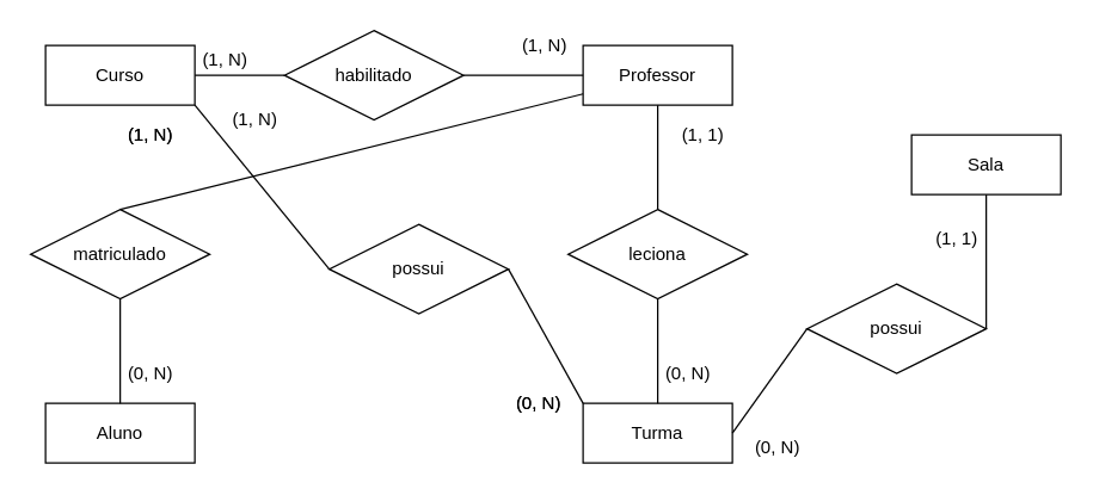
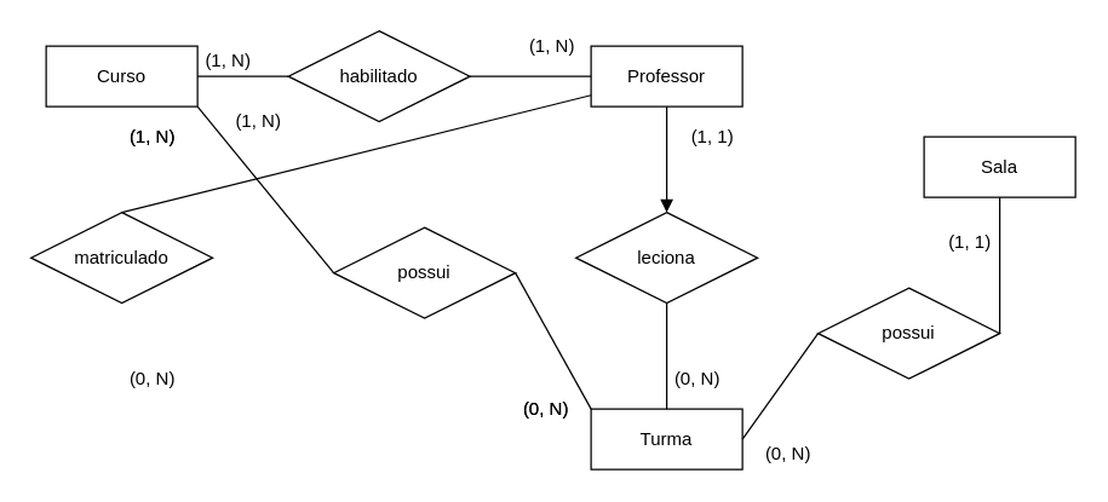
  <mxCell id="0" />
  <mxCell id="1" parent="0" />
  <mxCell id="2" value="" style="endArrow=none;html=1;rounded=0;exitX=1;exitY=1;exitDx=0;exitDy=0;entryX=0;entryY=0.5;entryDx=0;entryDy=0;" edge="1" parent="1" source="4" target="10"><mxGeometry relative="1" as="geometry"><mxPoint x="90" y="-160.5" as="sourcePoint" /><mxPoint x="250" y="-160.5" as="targetPoint" /></mxGeometry></mxCell>
- <mxCell id="3" value="Aluno" style="whiteSpace=wrap;html=1;align=center;" vertex="1" parent="1"><mxGeometry x="30" y="270" width="100" height="40" as="geometry" /></mxCell>
  <mxCell id="4" value="Curso" style="whiteSpace=wrap;html=1;align=center;" vertex="1" parent="1"><mxGeometry x="30" y="30" width="100" height="40" as="geometry" /></mxCell>
  <mxCell id="5" value="Professor" style="whiteSpace=wrap;html=1;align=center;" vertex="1" parent="1"><mxGeometry x="390" y="30" width="100" height="40" as="geometry" /></mxCell>
  <mxCell id="6" value="Turma" style="whiteSpace=wrap;html=1;align=center;" vertex="1" parent="1"><mxGeometry x="390" y="270" width="100" height="40" as="geometry" /></mxCell>
  <mxCell id="7" value="Sala" style="whiteSpace=wrap;html=1;align=center;" vertex="1" parent="1"><mxGeometry x="610" y="90" width="100" height="40" as="geometry" /></mxCell>
  <mxCell id="8" value="matriculado" style="shape=rhombus;perimeter=rhombusPerimeter;whiteSpace=wrap;html=1;align=center;" vertex="1" parent="1"><mxGeometry x="20" y="140" width="120" height="60" as="geometry" /></mxCell>
  <mxCell id="9" value="habilitado" style="shape=rhombus;perimeter=rhombusPerimeter;whiteSpace=wrap;html=1;align=center;" vertex="1" parent="1"><mxGeometry x="190" y="20" width="120" height="60" as="geometry" /></mxCell>
  <mxCell id="10" value="possui" style="shape=rhombus;perimeter=rhombusPerimeter;whiteSpace=wrap;html=1;align=center;" vertex="1" parent="1"><mxGeometry x="220" y="150" width="120" height="60" as="geometry" /></mxCell>
- <mxCell id="11" value="" style="endArrow=none;html=1;rounded=0;" edge="1" parent="1" source="3" target="8"><mxGeometry relative="1" as="geometry"><mxPoint x="90" y="-160.5" as="sourcePoint" /><mxPoint x="250" y="-160.5" as="targetPoint" /></mxGeometry></mxCell>
  <mxCell id="12" value="" style="endArrow=none;html=1;rounded=0;exitX=0.5;exitY=0;exitDx=0;exitDy=0;" edge="1" parent="1" source="8" target="5"><mxGeometry relative="1" as="geometry"><mxPoint x="100" y="-150.5" as="sourcePoint" /><mxPoint x="260" y="-150.5" as="targetPoint" /></mxGeometry></mxCell>
  <mxCell id="13" value="" style="endArrow=none;html=1;rounded=0;exitX=1;exitY=0.5;exitDx=0;exitDy=0;entryX=0;entryY=0.5;entryDx=0;entryDy=0;" edge="1" parent="1" source="4" target="9"><mxGeometry relative="1" as="geometry"><mxPoint x="110" y="-140.5" as="sourcePoint" /><mxPoint x="270" y="-140.5" as="targetPoint" /></mxGeometry></mxCell>
  <mxCell id="14" value="" style="endArrow=none;html=1;rounded=0;entryX=0;entryY=0.5;entryDx=0;entryDy=0;exitX=1;exitY=0.5;exitDx=0;exitDy=0;" edge="1" parent="1" source="9" target="5"><mxGeometry relative="1" as="geometry"><mxPoint x="120" y="-130.5" as="sourcePoint" /><mxPoint x="280" y="-130.5" as="targetPoint" /></mxGeometry></mxCell>
  <mxCell id="15" value="" style="endArrow=none;html=1;rounded=0;exitX=1;exitY=0.5;exitDx=0;exitDy=0;entryX=0;entryY=0;entryDx=0;entryDy=0;" edge="1" parent="1" source="10" target="6"><mxGeometry relative="1" as="geometry"><mxPoint x="130" y="70" as="sourcePoint" /><mxPoint x="240" y="170" as="targetPoint" /></mxGeometry></mxCell>
  <mxCell id="16" value="possui" style="shape=rhombus;perimeter=rhombusPerimeter;whiteSpace=wrap;html=1;align=center;" vertex="1" parent="1"><mxGeometry x="540" y="190" width="120" height="60" as="geometry" /></mxCell>
  <mxCell id="17" value="" style="endArrow=none;html=1;rounded=0;exitX=0;exitY=0.5;exitDx=0;exitDy=0;entryX=1;entryY=0.5;entryDx=0;entryDy=0;" edge="1" parent="1" source="16" target="6"><mxGeometry relative="1" as="geometry"><mxPoint x="340" y="180" as="sourcePoint" /><mxPoint x="390" y="270" as="targetPoint" /></mxGeometry></mxCell>
  <mxCell id="18" value="" style="endArrow=none;html=1;rounded=0;exitX=0.5;exitY=1;exitDx=0;exitDy=0;entryX=1;entryY=0.5;entryDx=0;entryDy=0;" edge="1" parent="1" source="7" target="16"><mxGeometry relative="1" as="geometry"><mxPoint x="350" y="190" as="sourcePoint" /><mxPoint x="620" y="190" as="targetPoint" /></mxGeometry></mxCell>
  <mxCell id="19" value="leciona" style="shape=rhombus;perimeter=rhombusPerimeter;whiteSpace=wrap;html=1;align=center;" vertex="1" parent="1"><mxGeometry x="380" y="140" width="120" height="60" as="geometry" /></mxCell>
  <mxCell id="20" value="" style="endArrow=none;html=1;rounded=0;exitX=0.5;exitY=1;exitDx=0;exitDy=0;entryX=0.5;entryY=0;entryDx=0;entryDy=0;" edge="1" parent="1" source="19" target="6"><mxGeometry relative="1" as="geometry"><mxPoint x="340" y="180" as="sourcePoint" /><mxPoint x="390" y="270" as="targetPoint" /></mxGeometry></mxCell>
- <mxCell id="21" value="" style="endArrow=none;html=1;rounded=0;exitX=0.5;exitY=1;exitDx=0;exitDy=0;" edge="1" parent="1" source="5" target="19"><mxGeometry relative="1" as="geometry"><mxPoint x="350" y="190" as="sourcePoint" /><mxPoint x="400" y="280" as="targetPoint" /></mxGeometry></mxCell>
+ <mxCell id="21" value="" style="endArrow=block;html=1;rounded=0;exitX=0.5;exitY=1;exitDx=0;exitDy=0;" edge="1" parent="1" source="5" target="19"><mxGeometry relative="1" as="geometry"><mxPoint x="350" y="190" as="sourcePoint" /><mxPoint x="400" y="280" as="targetPoint" /></mxGeometry></mxCell>
  <mxCell id="22" value="(0, N)" style="text;html=1;align=center;verticalAlign=middle;resizable=0;points=[];autosize=1;" vertex="1" parent="1"><mxGeometry x="80" y="240" width="40" height="20" as="geometry" /></mxCell>
  <mxCell id="23" value="(1, N)" style="text;html=1;align=center;verticalAlign=middle;resizable=0;points=[];autosize=1;" vertex="1" parent="1"><mxGeometry x="80" y="80" width="40" height="20" as="geometry" /></mxCell>
  <mxCell id="24" value="(1, N)" style="text;html=1;align=center;verticalAlign=middle;resizable=0;points=[];autosize=1;" vertex="1" parent="1"><mxGeometry x="80" y="80" width="40" height="20" as="geometry" /></mxCell>
  <mxCell id="25" value="(1, N)" style="text;html=1;align=center;verticalAlign=middle;resizable=0;points=[];autosize=1;" vertex="1" parent="1"><mxGeometry x="130" y="30" width="40" height="20" as="geometry" /></mxCell>
  <mxCell id="26" value="(1, N)" style="text;html=1;align=center;verticalAlign=middle;resizable=0;points=[];autosize=1;" vertex="1" parent="1"><mxGeometry x="344" y="20" width="40" height="20" as="geometry" /></mxCell>
  <mxCell id="27" value="(0, N)" style="text;html=1;align=center;verticalAlign=middle;resizable=0;points=[];autosize=1;" vertex="1" parent="1"><mxGeometry x="340" y="260" width="40" height="20" as="geometry" /></mxCell>
  <mxCell id="28" value="(0, N)" style="text;html=1;align=center;verticalAlign=middle;resizable=0;points=[];autosize=1;" vertex="1" parent="1"><mxGeometry x="340" y="260" width="40" height="20" as="geometry" /></mxCell>
  <mxCell id="29" value="(1, N)" style="text;html=1;align=center;verticalAlign=middle;resizable=0;points=[];autosize=1;" vertex="1" parent="1"><mxGeometry x="150" y="70" width="40" height="20" as="geometry" /></mxCell>
  <mxCell id="30" value="(0, N)" style="text;html=1;align=center;verticalAlign=middle;resizable=0;points=[];autosize=1;" vertex="1" parent="1"><mxGeometry x="440" y="240" width="40" height="20" as="geometry" /></mxCell>
  <mxCell id="31" value="(1, 1)" style="text;html=1;align=center;verticalAlign=middle;resizable=0;points=[];autosize=1;" vertex="1" parent="1"><mxGeometry x="450" y="80" width="40" height="20" as="geometry" /></mxCell>
  <mxCell id="32" value="(1, 1)" style="text;html=1;align=center;verticalAlign=middle;resizable=0;points=[];autosize=1;" vertex="1" parent="1"><mxGeometry x="620" y="150" width="40" height="20" as="geometry" /></mxCell>
  <mxCell id="33" value="(0, N)" style="text;html=1;align=center;verticalAlign=middle;resizable=0;points=[];autosize=1;" vertex="1" parent="1"><mxGeometry x="500" y="290" width="40" height="20" as="geometry" /></mxCell>
